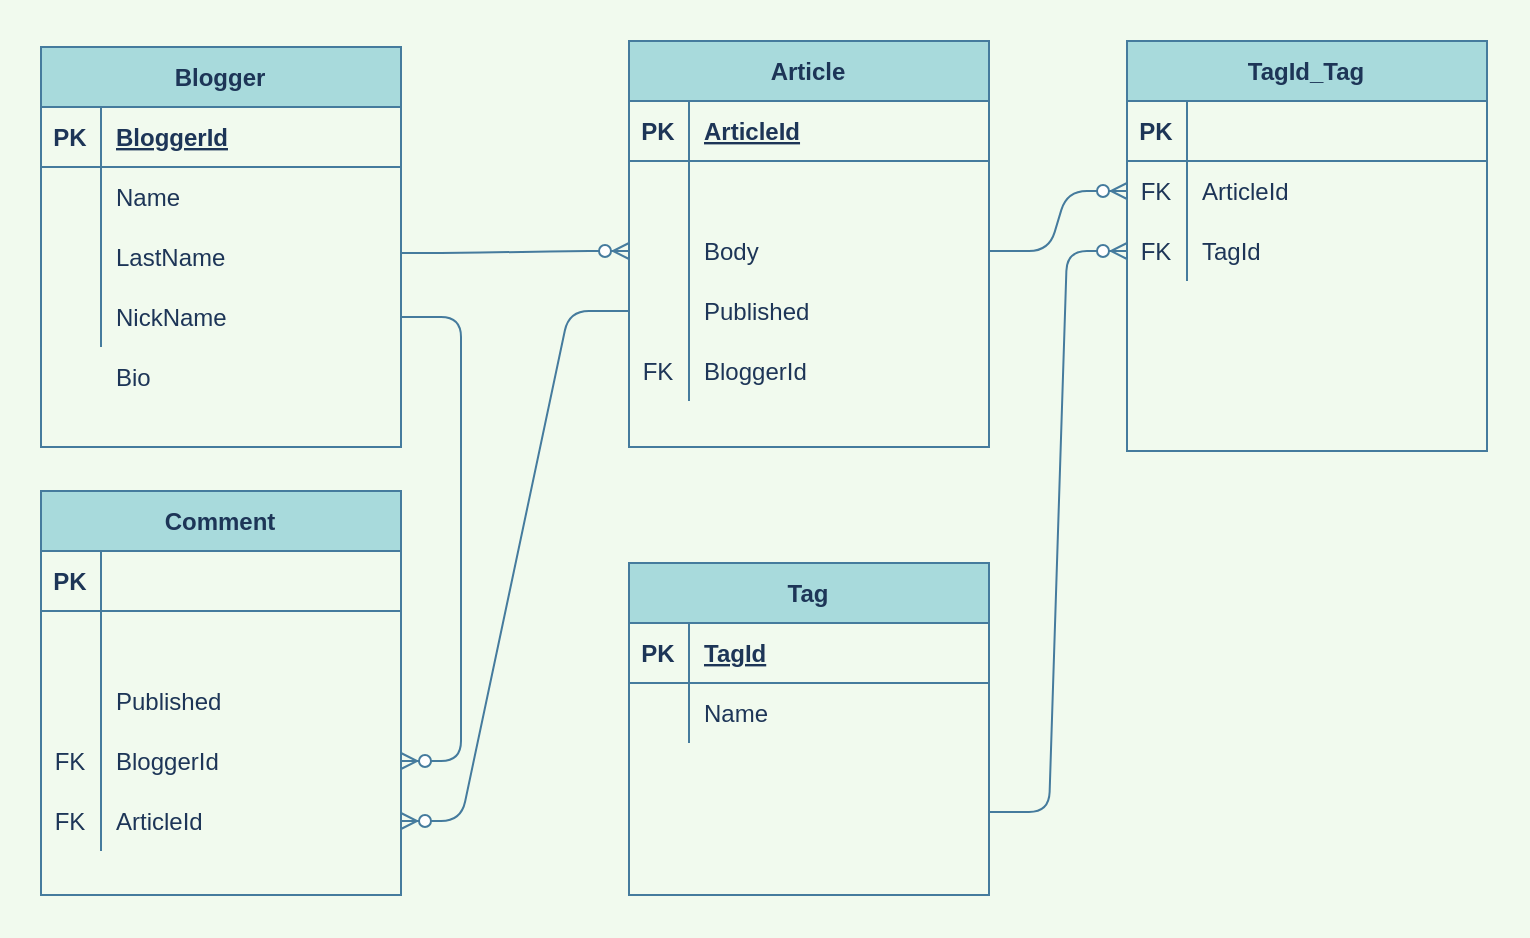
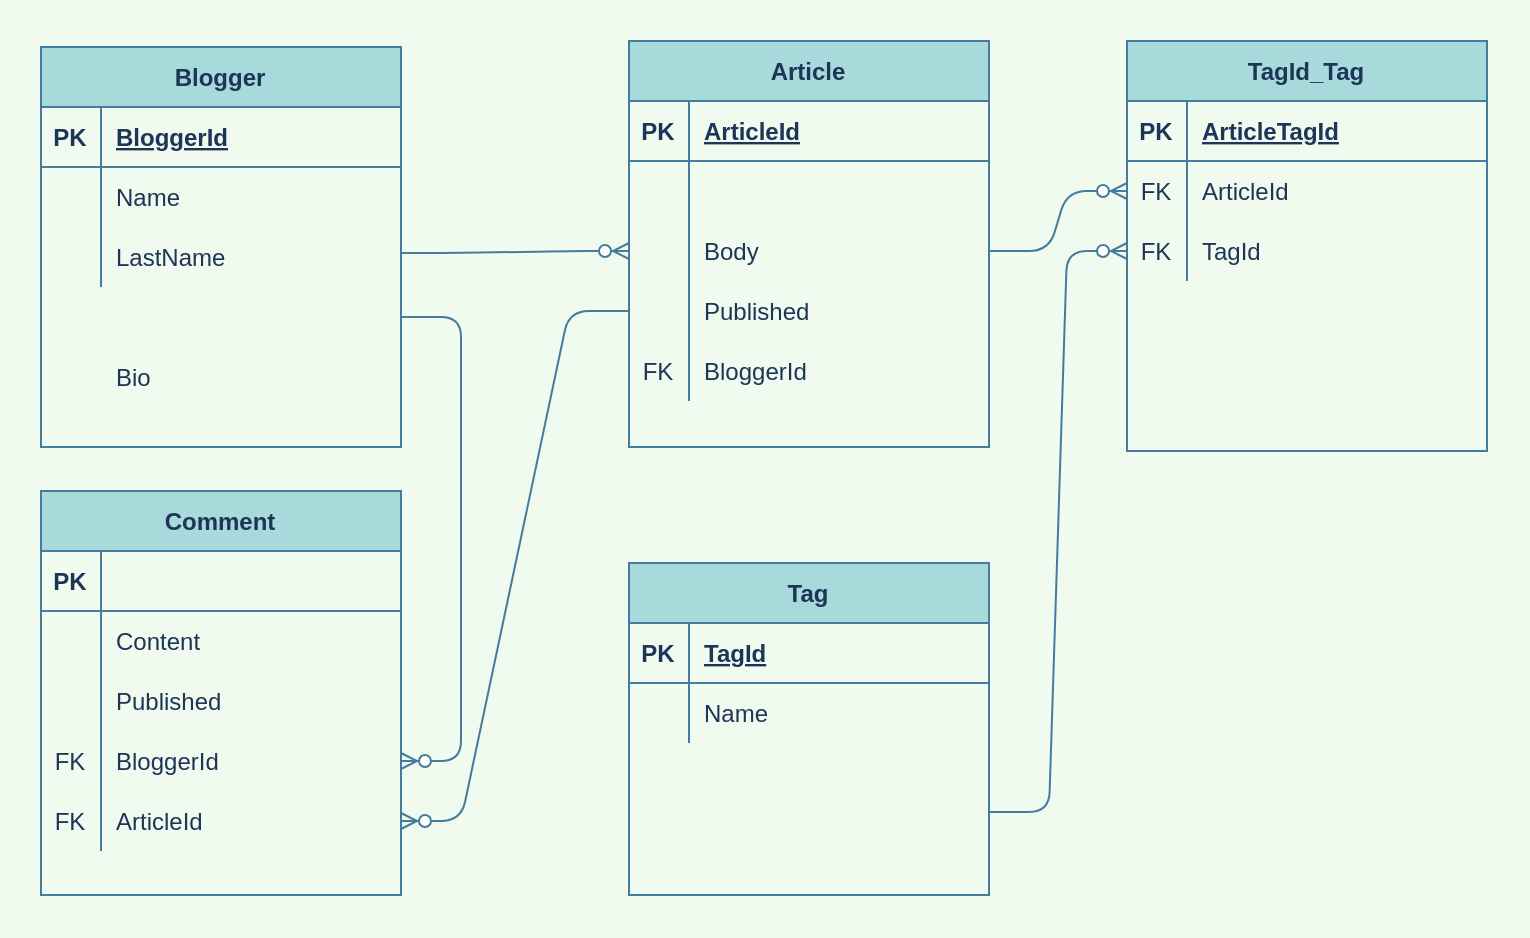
  <mxCell id="0" />
  <mxCell id="1" parent="0" />
  <mxCell id="2" value="Bio" style="shape=partialRectangle;connectable=0;fillColor=none;top=0;left=0;bottom=0;right=0;align=left;spacingLeft=6;overflow=hidden;strokeColor=#457B9D;fontColor=#1D3557;" vertex="1" parent="1"><mxGeometry x="50" y="173" width="150" height="30" as="geometry" /></mxCell>
  <mxCell id="3" value="" style="edgeStyle=entityRelationEdgeStyle;fontSize=12;html=1;endArrow=ERzeroToMany;endFill=1;entryX=0;entryY=0.5;entryDx=0;entryDy=0;labelBackgroundColor=#F1FAEE;strokeColor=#457B9D;fontColor=#1D3557;" edge="1" parent="1" target="25"><mxGeometry width="100" height="100" relative="1" as="geometry"><mxPoint x="200" y="126" as="sourcePoint" /><mxPoint x="280" y="126" as="targetPoint" /></mxGeometry></mxCell>
  <mxCell id="4" value="" style="edgeStyle=entityRelationEdgeStyle;fontSize=12;html=1;endArrow=ERzeroToMany;endFill=1;labelBackgroundColor=#F1FAEE;strokeColor=#457B9D;fontColor=#1D3557;" edge="1" parent="1" source="28" target="46"><mxGeometry width="100" height="100" relative="1" as="geometry"><mxPoint x="315" y="382" as="sourcePoint" /><mxPoint x="415" y="282" as="targetPoint" /></mxGeometry></mxCell>
  <mxCell id="5" value="" style="edgeStyle=entityRelationEdgeStyle;fontSize=12;html=1;endArrow=ERzeroToMany;endFill=1;shadow=0;exitX=1;exitY=0.5;exitDx=0;exitDy=0;labelBackgroundColor=#F1FAEE;strokeColor=#457B9D;fontColor=#1D3557;" edge="1" parent="1" source="16" target="43"><mxGeometry width="100" height="100" relative="1" as="geometry"><mxPoint x="190" y="307" as="sourcePoint" /><mxPoint x="290" y="207" as="targetPoint" /></mxGeometry></mxCell>
  <mxCell id="6" value="Blogger" style="shape=table;startSize=30;container=1;collapsible=1;childLayout=tableLayout;fixedRows=1;rowLines=0;fontStyle=1;align=center;resizeLast=1;fillColor=#A8DADC;strokeColor=#457B9D;fontColor=#1D3557;" vertex="1" parent="1"><mxGeometry x="20" y="23" width="180" height="200" as="geometry" /></mxCell>
  <mxCell id="7" value="" style="shape=partialRectangle;collapsible=0;dropTarget=0;pointerEvents=0;fillColor=none;top=0;left=0;bottom=1;right=0;points=[[0,0.5],[1,0.5]];portConstraint=eastwest;strokeColor=#457B9D;fontColor=#1D3557;" vertex="1" parent="6"><mxGeometry y="30" width="180" height="30" as="geometry" /></mxCell>
  <mxCell id="8" value="PK" style="shape=partialRectangle;connectable=0;fillColor=none;top=0;left=0;bottom=0;right=0;fontStyle=1;overflow=hidden;strokeColor=#457B9D;fontColor=#1D3557;" vertex="1" parent="7"><mxGeometry width="30" height="30" as="geometry" /></mxCell>
  <mxCell id="9" value="BloggerId" style="shape=partialRectangle;connectable=0;fillColor=none;top=0;left=0;bottom=0;right=0;align=left;spacingLeft=6;fontStyle=5;overflow=hidden;strokeColor=#457B9D;fontColor=#1D3557;" vertex="1" parent="7"><mxGeometry x="30" width="150" height="30" as="geometry" /></mxCell>
  <mxCell id="10" value="" style="shape=partialRectangle;collapsible=0;dropTarget=0;pointerEvents=0;fillColor=none;top=0;left=0;bottom=0;right=0;points=[[0,0.5],[1,0.5]];portConstraint=eastwest;strokeColor=#457B9D;fontColor=#1D3557;" vertex="1" parent="6"><mxGeometry y="60" width="180" height="30" as="geometry" /></mxCell>
  <mxCell id="11" value="" style="shape=partialRectangle;connectable=0;fillColor=none;top=0;left=0;bottom=0;right=0;editable=1;overflow=hidden;strokeColor=#457B9D;fontColor=#1D3557;" vertex="1" parent="10"><mxGeometry width="30" height="30" as="geometry" /></mxCell>
  <mxCell id="12" value="Name" style="shape=partialRectangle;connectable=0;fillColor=none;top=0;left=0;bottom=0;right=0;align=left;spacingLeft=6;overflow=hidden;strokeColor=#457B9D;fontColor=#1D3557;" vertex="1" parent="10"><mxGeometry x="30" width="150" height="30" as="geometry" /></mxCell>
  <mxCell id="13" value="" style="shape=partialRectangle;collapsible=0;dropTarget=0;pointerEvents=0;fillColor=none;top=0;left=0;bottom=0;right=0;points=[[0,0.5],[1,0.5]];portConstraint=eastwest;strokeColor=#457B9D;fontColor=#1D3557;" vertex="1" parent="6"><mxGeometry y="90" width="180" height="30" as="geometry" /></mxCell>
  <mxCell id="14" value="" style="shape=partialRectangle;connectable=0;fillColor=none;top=0;left=0;bottom=0;right=0;editable=1;overflow=hidden;strokeColor=#457B9D;fontColor=#1D3557;" vertex="1" parent="13"><mxGeometry width="30" height="30" as="geometry" /></mxCell>
  <mxCell id="15" value="LastName" style="shape=partialRectangle;connectable=0;fillColor=none;top=0;left=0;bottom=0;right=0;align=left;spacingLeft=6;overflow=hidden;strokeColor=#457B9D;fontColor=#1D3557;" vertex="1" parent="13"><mxGeometry x="30" width="150" height="30" as="geometry" /></mxCell>
  <mxCell id="16" value="" style="shape=partialRectangle;collapsible=0;dropTarget=0;pointerEvents=0;fillColor=none;top=0;left=0;bottom=0;right=0;points=[[0,0.5],[1,0.5]];portConstraint=eastwest;strokeColor=#457B9D;fontColor=#1D3557;" vertex="1" parent="6"><mxGeometry y="120" width="180" height="30" as="geometry" /></mxCell>
  <mxCell id="17" value="" style="shape=partialRectangle;connectable=0;fillColor=none;top=0;left=0;bottom=0;right=0;editable=1;overflow=hidden;strokeColor=#457B9D;fontColor=#1D3557;" vertex="1" parent="16"><mxGeometry width="30" height="30" as="geometry" /></mxCell>
- <mxCell id="18" value="NickName" style="shape=partialRectangle;connectable=0;fillColor=none;top=0;left=0;bottom=0;right=0;align=left;spacingLeft=6;overflow=hidden;strokeColor=#457B9D;fontColor=#1D3557;" vertex="1" parent="16"><mxGeometry x="30" width="150" height="30" as="geometry" /></mxCell>
  <mxCell id="19" value="Article" style="shape=table;startSize=30;container=1;collapsible=1;childLayout=tableLayout;fixedRows=1;rowLines=0;fontStyle=1;align=center;resizeLast=1;fillColor=#A8DADC;strokeColor=#457B9D;fontColor=#1D3557;" vertex="1" parent="1"><mxGeometry x="314" y="20" width="180" height="203" as="geometry" /></mxCell>
  <mxCell id="20" value="" style="shape=partialRectangle;collapsible=0;dropTarget=0;pointerEvents=0;fillColor=none;top=0;left=0;bottom=1;right=0;points=[[0,0.5],[1,0.5]];portConstraint=eastwest;strokeColor=#457B9D;fontColor=#1D3557;" vertex="1" parent="19"><mxGeometry y="30" width="180" height="30" as="geometry" /></mxCell>
  <mxCell id="21" value="PK" style="shape=partialRectangle;connectable=0;fillColor=none;top=0;left=0;bottom=0;right=0;fontStyle=1;overflow=hidden;strokeColor=#457B9D;fontColor=#1D3557;" vertex="1" parent="20"><mxGeometry width="30" height="30" as="geometry" /></mxCell>
  <mxCell id="22" value="ArticleId" style="shape=partialRectangle;connectable=0;fillColor=none;top=0;left=0;bottom=0;right=0;align=left;spacingLeft=6;fontStyle=5;overflow=hidden;strokeColor=#457B9D;fontColor=#1D3557;" vertex="1" parent="20"><mxGeometry x="30" width="150" height="30" as="geometry" /></mxCell>
  <mxCell id="23" value="" style="shape=partialRectangle;collapsible=0;dropTarget=0;pointerEvents=0;fillColor=none;top=0;left=0;bottom=0;right=0;points=[[0,0.5],[1,0.5]];portConstraint=eastwest;strokeColor=#457B9D;fontColor=#1D3557;" vertex="1" parent="19"><mxGeometry y="60" width="180" height="30" as="geometry" /></mxCell>
  <mxCell id="24" value="" style="shape=partialRectangle;connectable=0;fillColor=none;top=0;left=0;bottom=0;right=0;editable=1;overflow=hidden;strokeColor=#457B9D;fontColor=#1D3557;" vertex="1" parent="23"><mxGeometry width="30" height="30" as="geometry" /></mxCell>
  <mxCell id="25" value="" style="shape=partialRectangle;collapsible=0;dropTarget=0;pointerEvents=0;fillColor=none;top=0;left=0;bottom=0;right=0;points=[[0,0.5],[1,0.5]];portConstraint=eastwest;strokeColor=#457B9D;fontColor=#1D3557;" vertex="1" parent="19"><mxGeometry y="90" width="180" height="30" as="geometry" /></mxCell>
  <mxCell id="26" value="" style="shape=partialRectangle;connectable=0;fillColor=none;top=0;left=0;bottom=0;right=0;editable=1;overflow=hidden;strokeColor=#457B9D;fontColor=#1D3557;" vertex="1" parent="25"><mxGeometry width="30" height="30" as="geometry" /></mxCell>
  <mxCell id="27" value="Body" style="shape=partialRectangle;connectable=0;fillColor=none;top=0;left=0;bottom=0;right=0;align=left;spacingLeft=6;overflow=hidden;strokeColor=#457B9D;fontColor=#1D3557;" vertex="1" parent="25"><mxGeometry x="30" width="150" height="30" as="geometry" /></mxCell>
  <mxCell id="28" value="" style="shape=partialRectangle;collapsible=0;dropTarget=0;pointerEvents=0;fillColor=none;top=0;left=0;bottom=0;right=0;points=[[0,0.5],[1,0.5]];portConstraint=eastwest;strokeColor=#457B9D;fontColor=#1D3557;" vertex="1" parent="19"><mxGeometry y="120" width="180" height="30" as="geometry" /></mxCell>
  <mxCell id="29" value="" style="shape=partialRectangle;connectable=0;fillColor=none;top=0;left=0;bottom=0;right=0;editable=1;overflow=hidden;strokeColor=#457B9D;fontColor=#1D3557;" vertex="1" parent="28"><mxGeometry width="30" height="30" as="geometry" /></mxCell>
  <mxCell id="30" value="Published" style="shape=partialRectangle;connectable=0;fillColor=none;top=0;left=0;bottom=0;right=0;align=left;spacingLeft=6;overflow=hidden;strokeColor=#457B9D;fontColor=#1D3557;" vertex="1" parent="28"><mxGeometry x="30" width="150" height="30" as="geometry" /></mxCell>
  <mxCell id="31" style="shape=partialRectangle;collapsible=0;dropTarget=0;pointerEvents=0;fillColor=none;top=0;left=0;bottom=0;right=0;points=[[0,0.5],[1,0.5]];portConstraint=eastwest;strokeColor=#457B9D;fontColor=#1D3557;" vertex="1" parent="19"><mxGeometry y="150" width="180" height="30" as="geometry" /></mxCell>
  <mxCell id="32" value="FK" style="shape=partialRectangle;connectable=0;fillColor=none;top=0;left=0;bottom=0;right=0;editable=1;overflow=hidden;strokeColor=#457B9D;fontColor=#1D3557;" vertex="1" parent="31"><mxGeometry width="30" height="30" as="geometry" /></mxCell>
  <mxCell id="33" value="BloggerId" style="shape=partialRectangle;connectable=0;fillColor=none;top=0;left=0;bottom=0;right=0;align=left;spacingLeft=6;overflow=hidden;strokeColor=#457B9D;fontColor=#1D3557;" vertex="1" parent="31"><mxGeometry x="30" width="150" height="30" as="geometry" /></mxCell>
  <mxCell id="34" value="Comment" style="shape=table;startSize=30;container=1;collapsible=1;childLayout=tableLayout;fixedRows=1;rowLines=0;fontStyle=1;align=center;resizeLast=1;fillColor=#A8DADC;strokeColor=#457B9D;fontColor=#1D3557;" vertex="1" parent="1"><mxGeometry x="20" y="245" width="180" height="202" as="geometry" /></mxCell>
  <mxCell id="35" value="" style="shape=partialRectangle;collapsible=0;dropTarget=0;pointerEvents=0;fillColor=none;top=0;left=0;bottom=1;right=0;points=[[0,0.5],[1,0.5]];portConstraint=eastwest;strokeColor=#457B9D;fontColor=#1D3557;" vertex="1" parent="34"><mxGeometry y="30" width="180" height="30" as="geometry" /></mxCell>
  <mxCell id="36" value="PK" style="shape=partialRectangle;connectable=0;fillColor=none;top=0;left=0;bottom=0;right=0;fontStyle=1;overflow=hidden;strokeColor=#457B9D;fontColor=#1D3557;" vertex="1" parent="35"><mxGeometry width="30" height="30" as="geometry" /></mxCell>
  <mxCell id="37" value="" style="shape=partialRectangle;collapsible=0;dropTarget=0;pointerEvents=0;fillColor=none;top=0;left=0;bottom=0;right=0;points=[[0,0.5],[1,0.5]];portConstraint=eastwest;strokeColor=#457B9D;fontColor=#1D3557;" vertex="1" parent="34"><mxGeometry y="60" width="180" height="30" as="geometry" /></mxCell>
  <mxCell id="38" value="" style="shape=partialRectangle;connectable=0;fillColor=none;top=0;left=0;bottom=0;right=0;editable=1;overflow=hidden;strokeColor=#457B9D;fontColor=#1D3557;" vertex="1" parent="37"><mxGeometry width="30" height="30" as="geometry" /></mxCell>
+ <mxCell id="39" value="Content" style="shape=partialRectangle;connectable=0;fillColor=none;top=0;left=0;bottom=0;right=0;align=left;spacingLeft=6;overflow=hidden;strokeColor=#457B9D;fontColor=#1D3557;" vertex="1" parent="37"><mxGeometry x="30" width="150" height="30" as="geometry" /></mxCell>
  <mxCell id="40" value="" style="shape=partialRectangle;collapsible=0;dropTarget=0;pointerEvents=0;fillColor=none;top=0;left=0;bottom=0;right=0;points=[[0,0.5],[1,0.5]];portConstraint=eastwest;strokeColor=#457B9D;fontColor=#1D3557;" vertex="1" parent="34"><mxGeometry y="90" width="180" height="30" as="geometry" /></mxCell>
  <mxCell id="41" value="" style="shape=partialRectangle;connectable=0;fillColor=none;top=0;left=0;bottom=0;right=0;editable=1;overflow=hidden;strokeColor=#457B9D;fontColor=#1D3557;" vertex="1" parent="40"><mxGeometry width="30" height="30" as="geometry" /></mxCell>
  <mxCell id="42" value="Published" style="shape=partialRectangle;connectable=0;fillColor=none;top=0;left=0;bottom=0;right=0;align=left;spacingLeft=6;overflow=hidden;strokeColor=#457B9D;fontColor=#1D3557;" vertex="1" parent="40"><mxGeometry x="30" width="150" height="30" as="geometry" /></mxCell>
  <mxCell id="43" value="" style="shape=partialRectangle;collapsible=0;dropTarget=0;pointerEvents=0;fillColor=none;top=0;left=0;bottom=0;right=0;points=[[0,0.5],[1,0.5]];portConstraint=eastwest;strokeColor=#457B9D;fontColor=#1D3557;" vertex="1" parent="34"><mxGeometry y="120" width="180" height="30" as="geometry" /></mxCell>
  <mxCell id="44" value="FK" style="shape=partialRectangle;connectable=0;fillColor=none;top=0;left=0;bottom=0;right=0;editable=1;overflow=hidden;strokeColor=#457B9D;fontColor=#1D3557;" vertex="1" parent="43"><mxGeometry width="30" height="30" as="geometry" /></mxCell>
  <mxCell id="45" value="BloggerId" style="shape=partialRectangle;connectable=0;fillColor=none;top=0;left=0;bottom=0;right=0;align=left;spacingLeft=6;overflow=hidden;strokeColor=#457B9D;fontColor=#1D3557;" vertex="1" parent="43"><mxGeometry x="30" width="150" height="30" as="geometry" /></mxCell>
  <mxCell id="46" style="shape=partialRectangle;collapsible=0;dropTarget=0;pointerEvents=0;fillColor=none;top=0;left=0;bottom=0;right=0;points=[[0,0.5],[1,0.5]];portConstraint=eastwest;strokeColor=#457B9D;fontColor=#1D3557;" vertex="1" parent="34"><mxGeometry y="150" width="180" height="30" as="geometry" /></mxCell>
  <mxCell id="47" value="FK" style="shape=partialRectangle;connectable=0;fillColor=none;top=0;left=0;bottom=0;right=0;editable=1;overflow=hidden;strokeColor=#457B9D;fontColor=#1D3557;" vertex="1" parent="46"><mxGeometry width="30" height="30" as="geometry" /></mxCell>
  <mxCell id="48" value="ArticleId" style="shape=partialRectangle;connectable=0;fillColor=none;top=0;left=0;bottom=0;right=0;align=left;spacingLeft=6;overflow=hidden;strokeColor=#457B9D;fontColor=#1D3557;" vertex="1" parent="46"><mxGeometry x="30" width="150" height="30" as="geometry" /></mxCell>
  <mxCell id="49" value="TagId_Tag" style="shape=table;startSize=30;container=1;collapsible=1;childLayout=tableLayout;fixedRows=1;rowLines=0;fontStyle=1;align=center;resizeLast=1;fontSize=12;fillColor=#A8DADC;strokeColor=#457B9D;fontColor=#1D3557;" vertex="1" parent="1"><mxGeometry x="563" y="20" width="180" height="205" as="geometry" /></mxCell>
  <mxCell id="50" value="" style="shape=partialRectangle;collapsible=0;dropTarget=0;pointerEvents=0;fillColor=none;top=0;left=0;bottom=1;right=0;points=[[0,0.5],[1,0.5]];portConstraint=eastwest;strokeColor=#457B9D;fontColor=#1D3557;" vertex="1" parent="49"><mxGeometry y="30" width="180" height="30" as="geometry" /></mxCell>
  <mxCell id="51" value="PK" style="shape=partialRectangle;connectable=0;fillColor=none;top=0;left=0;bottom=0;right=0;fontStyle=1;overflow=hidden;strokeColor=#457B9D;fontColor=#1D3557;" vertex="1" parent="50"><mxGeometry width="30" height="30" as="geometry" /></mxCell>
+ <mxCell id="52" value="ArticleTagId" style="shape=partialRectangle;connectable=0;fillColor=none;top=0;left=0;bottom=0;right=0;align=left;spacingLeft=6;fontStyle=5;overflow=hidden;strokeColor=#457B9D;fontColor=#1D3557;" vertex="1" parent="50"><mxGeometry x="30" width="150" height="30" as="geometry" /></mxCell>
  <mxCell id="53" value="" style="shape=partialRectangle;collapsible=0;dropTarget=0;pointerEvents=0;fillColor=none;top=0;left=0;bottom=0;right=0;points=[[0,0.5],[1,0.5]];portConstraint=eastwest;strokeColor=#457B9D;fontColor=#1D3557;" vertex="1" parent="49"><mxGeometry y="60" width="180" height="30" as="geometry" /></mxCell>
  <mxCell id="54" value="FK" style="shape=partialRectangle;connectable=0;fillColor=none;top=0;left=0;bottom=0;right=0;editable=1;overflow=hidden;strokeColor=#457B9D;fontColor=#1D3557;" vertex="1" parent="53"><mxGeometry width="30" height="30" as="geometry" /></mxCell>
  <mxCell id="55" value="ArticleId" style="shape=partialRectangle;connectable=0;fillColor=none;top=0;left=0;bottom=0;right=0;align=left;spacingLeft=6;overflow=hidden;strokeColor=#457B9D;fontColor=#1D3557;" vertex="1" parent="53"><mxGeometry x="30" width="150" height="30" as="geometry" /></mxCell>
  <mxCell id="56" value="" style="shape=partialRectangle;collapsible=0;dropTarget=0;pointerEvents=0;fillColor=none;top=0;left=0;bottom=0;right=0;points=[[0,0.5],[1,0.5]];portConstraint=eastwest;strokeColor=#457B9D;fontColor=#1D3557;" vertex="1" parent="49"><mxGeometry y="90" width="180" height="30" as="geometry" /></mxCell>
  <mxCell id="57" value="FK" style="shape=partialRectangle;connectable=0;fillColor=none;top=0;left=0;bottom=0;right=0;editable=1;overflow=hidden;strokeColor=#457B9D;fontColor=#1D3557;" vertex="1" parent="56"><mxGeometry width="30" height="30" as="geometry" /></mxCell>
  <mxCell id="58" value="TagId" style="shape=partialRectangle;connectable=0;fillColor=none;top=0;left=0;bottom=0;right=0;align=left;spacingLeft=6;overflow=hidden;strokeColor=#457B9D;fontColor=#1D3557;" vertex="1" parent="56"><mxGeometry x="30" width="150" height="30" as="geometry" /></mxCell>
  <mxCell id="59" value="" style="edgeStyle=entityRelationEdgeStyle;fontSize=12;html=1;endArrow=ERzeroToMany;endFill=1;entryX=0;entryY=0.5;entryDx=0;entryDy=0;exitX=1;exitY=0.5;exitDx=0;exitDy=0;labelBackgroundColor=#F1FAEE;strokeColor=#457B9D;fontColor=#1D3557;" edge="1" parent="1" source="25" target="53"><mxGeometry width="100" height="100" relative="1" as="geometry"><mxPoint x="501" y="130" as="sourcePoint" /><mxPoint x="563" y="130" as="targetPoint" /></mxGeometry></mxCell>
  <mxCell id="60" value="" style="edgeStyle=entityRelationEdgeStyle;fontSize=12;html=1;endArrow=ERzeroToMany;endFill=1;shadow=0;entryX=0;entryY=0.5;entryDx=0;entryDy=0;exitX=1;exitY=0.75;exitDx=0;exitDy=0;labelBackgroundColor=#F1FAEE;strokeColor=#457B9D;fontColor=#1D3557;" edge="1" parent="1" source="61" target="56"><mxGeometry width="100" height="100" relative="1" as="geometry"><mxPoint x="420" y="373" as="sourcePoint" /><mxPoint x="414" y="213" as="targetPoint" /></mxGeometry></mxCell>
  <mxCell id="61" value="Tag" style="shape=table;startSize=30;container=1;collapsible=1;childLayout=tableLayout;fixedRows=1;rowLines=0;fontStyle=1;align=center;resizeLast=1;fontSize=12;fillColor=#A8DADC;strokeColor=#457B9D;fontColor=#1D3557;" vertex="1" parent="1"><mxGeometry x="314" y="281" width="180" height="166" as="geometry" /></mxCell>
  <mxCell id="62" value="" style="shape=partialRectangle;collapsible=0;dropTarget=0;pointerEvents=0;fillColor=none;top=0;left=0;bottom=1;right=0;points=[[0,0.5],[1,0.5]];portConstraint=eastwest;strokeColor=#457B9D;fontColor=#1D3557;" vertex="1" parent="61"><mxGeometry y="30" width="180" height="30" as="geometry" /></mxCell>
  <mxCell id="63" value="PK" style="shape=partialRectangle;connectable=0;fillColor=none;top=0;left=0;bottom=0;right=0;fontStyle=1;overflow=hidden;strokeColor=#457B9D;fontColor=#1D3557;" vertex="1" parent="62"><mxGeometry width="30" height="30" as="geometry" /></mxCell>
  <mxCell id="64" value="TagId" style="shape=partialRectangle;connectable=0;fillColor=none;top=0;left=0;bottom=0;right=0;align=left;spacingLeft=6;fontStyle=5;overflow=hidden;strokeColor=#457B9D;fontColor=#1D3557;" vertex="1" parent="62"><mxGeometry x="30" width="150" height="30" as="geometry" /></mxCell>
  <mxCell id="65" value="" style="shape=partialRectangle;collapsible=0;dropTarget=0;pointerEvents=0;fillColor=none;top=0;left=0;bottom=0;right=0;points=[[0,0.5],[1,0.5]];portConstraint=eastwest;strokeColor=#457B9D;fontColor=#1D3557;" vertex="1" parent="61"><mxGeometry y="60" width="180" height="30" as="geometry" /></mxCell>
  <mxCell id="66" value="" style="shape=partialRectangle;connectable=0;fillColor=none;top=0;left=0;bottom=0;right=0;editable=1;overflow=hidden;strokeColor=#457B9D;fontColor=#1D3557;" vertex="1" parent="65"><mxGeometry width="30" height="30" as="geometry" /></mxCell>
  <mxCell id="67" value="Name" style="shape=partialRectangle;connectable=0;fillColor=none;top=0;left=0;bottom=0;right=0;align=left;spacingLeft=6;overflow=hidden;strokeColor=#457B9D;fontColor=#1D3557;" vertex="1" parent="65"><mxGeometry x="30" width="150" height="30" as="geometry" /></mxCell>
